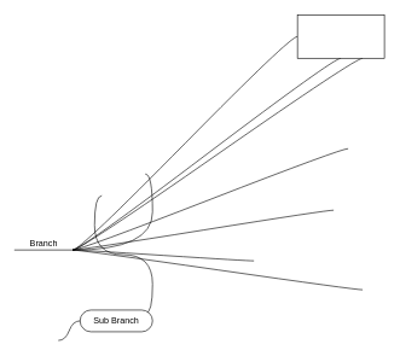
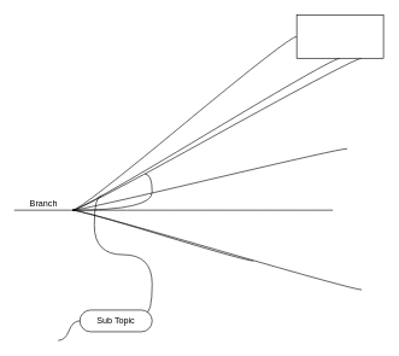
  <mxCell id="0" />
  <mxCell id="1" parent="0" />
  <mxCell id="2" style="edgeStyle=entityRelationEdgeStyle;rounded=0;orthogonalLoop=1;jettySize=auto;html=1;startArrow=none;endArrow=none;segment=10;curved=1;sourcePerimeterSpacing=0;targetPerimeterSpacing=0;entryX=0.5;entryY=1;entryDx=0;entryDy=0;" edge="1" parent="1" source="9" target="14"><mxGeometry relative="1" as="geometry"><mxPoint x="200" y="60" as="targetPoint" /><Array as="points"><mxPoint x="340" y="80" /><mxPoint x="340" y="130" /><mxPoint x="230" y="110" /><mxPoint x="330" y="150" /></Array></mxGeometry></mxCell>
  <mxCell id="3" style="edgeStyle=entityRelationEdgeStyle;rounded=0;orthogonalLoop=1;jettySize=auto;html=1;startArrow=none;endArrow=none;segment=10;curved=1;sourcePerimeterSpacing=0;targetPerimeterSpacing=0;" edge="1" parent="1" source="9"><mxGeometry relative="1" as="geometry"><mxPoint x="480" y="205" as="targetPoint" /></mxGeometry></mxCell>
  <mxCell id="4" style="edgeStyle=entityRelationEdgeStyle;rounded=0;orthogonalLoop=1;jettySize=auto;html=1;startArrow=none;endArrow=none;segment=10;curved=1;sourcePerimeterSpacing=0;targetPerimeterSpacing=0;" edge="1" parent="1" source="9"><mxGeometry relative="1" as="geometry"><mxPoint x="350" y="360" as="targetPoint" /></mxGeometry></mxCell>
  <mxCell id="5" style="edgeStyle=entityRelationEdgeStyle;rounded=0;orthogonalLoop=1;jettySize=auto;html=1;startArrow=none;endArrow=none;segment=10;curved=1;sourcePerimeterSpacing=0;targetPerimeterSpacing=0;entryX=0.75;entryY=1;entryDx=0;entryDy=0;" edge="1" parent="1" source="9" target="14"><mxGeometry relative="1" as="geometry"><mxPoint x="410" y="140" as="targetPoint" /></mxGeometry></mxCell>
  <mxCell id="6" style="edgeStyle=entityRelationEdgeStyle;rounded=0;orthogonalLoop=1;jettySize=auto;html=1;startArrow=none;endArrow=none;segment=10;curved=1;sourcePerimeterSpacing=0;targetPerimeterSpacing=0;" edge="1" parent="1" source="9"><mxGeometry relative="1" as="geometry"><mxPoint x="460" y="290" as="targetPoint" /></mxGeometry></mxCell>
  <mxCell id="7" style="edgeStyle=entityRelationEdgeStyle;rounded=0;orthogonalLoop=1;jettySize=auto;html=1;startArrow=none;endArrow=none;segment=10;curved=1;sourcePerimeterSpacing=0;targetPerimeterSpacing=0;" edge="1" parent="1" source="9"><mxGeometry relative="1" as="geometry"><mxPoint x="500" y="400" as="targetPoint" /></mxGeometry></mxCell>
  <mxCell id="8" style="edgeStyle=entityRelationEdgeStyle;rounded=0;orthogonalLoop=1;jettySize=auto;html=1;startArrow=none;endArrow=none;segment=10;curved=1;sourcePerimeterSpacing=0;targetPerimeterSpacing=0;entryX=0;entryY=0.5;entryDx=0;entryDy=0;" edge="1" parent="1" source="9" target="14"><mxGeometry relative="1" as="geometry" /></mxCell>
- <mxCell id="9" value="Branch" style="whiteSpace=wrap;html=1;shape=partialRectangle;top=0;left=0;bottom=1;right=0;points=[[0,1],[1,1]];fillColor=none;align=center;verticalAlign=bottom;routingCenterY=0.5;snapToPoint=1;recursiveResize=0;autosize=1;treeFolding=1;treeMoving=1;newEdgeStyle={&quot;edgeStyle&quot;:&quot;entityRelationEdgeStyle&quot;,&quot;startArrow&quot;:&quot;none&quot;,&quot;endArrow&quot;:&quot;none&quot;,&quot;segment&quot;:10,&quot;curved&quot;:1,&quot;sourcePerimeterSpacing&quot;:0,&quot;targetPerimeterSpacing&quot;:0};direction=east;" vertex="1" parent="1"><mxGeometry x="20" y="315" width="80" height="30" as="geometry" /></mxCell>
+ <mxCell id="9" value="Branch" style="whiteSpace=wrap;html=1;shape=partialRectangle;top=0;left=0;bottom=1;right=0;points=[[0,1],[1,1]];fillColor=none;align=center;verticalAlign=bottom;routingCenterY=0.5;snapToPoint=1;recursiveResize=0;autosize=1;treeFolding=1;treeMoving=1;newEdgeStyle={&quot;edgeStyle&quot;:&quot;entityRelationEdgeStyle&quot;,&quot;startArrow&quot;:&quot;none&quot;,&quot;endArrow&quot;:&quot;none&quot;,&quot;segment&quot;:10,&quot;curved&quot;:1,&quot;sourcePerimeterSpacing&quot;:0,&quot;targetPerimeterSpacing&quot;:0};direction=east;" vertex="1" parent="1"><mxGeometry x="20" y="260" width="80" height="30" as="geometry" /></mxCell>
  <mxCell id="10" value="" style="edgeStyle=entityRelationEdgeStyle;startArrow=none;endArrow=none;segment=10;curved=1;sourcePerimeterSpacing=0;targetPerimeterSpacing=0;rounded=0;" edge="1" target="9" parent="1"><mxGeometry relative="1" as="geometry"><mxPoint x="200" y="240" as="sourcePoint" /></mxGeometry></mxCell>
  <mxCell id="11" style="edgeStyle=entityRelationEdgeStyle;rounded=0;orthogonalLoop=1;jettySize=auto;html=1;startArrow=none;endArrow=none;segment=10;curved=1;sourcePerimeterSpacing=0;targetPerimeterSpacing=0;" edge="1" parent="1"><mxGeometry relative="1" as="geometry"><mxPoint x="140" y="270" as="targetPoint" /><mxPoint x="200" y="433" as="sourcePoint" /><Array as="points"><mxPoint x="130" y="260" /></Array></mxGeometry></mxCell>
- <mxCell id="12" value="Sub Branch" style="whiteSpace=wrap;html=1;rounded=1;arcSize=50;align=center;verticalAlign=middle;strokeWidth=1;autosize=1;spacing=4;treeFolding=1;treeMoving=1;newEdgeStyle={&quot;edgeStyle&quot;:&quot;entityRelationEdgeStyle&quot;,&quot;startArrow&quot;:&quot;none&quot;,&quot;endArrow&quot;:&quot;none&quot;,&quot;segment&quot;:10,&quot;curved&quot;:1,&quot;sourcePerimeterSpacing&quot;:0,&quot;targetPerimeterSpacing&quot;:0};" vertex="1" parent="1"><mxGeometry x="110" y="428" width="100" height="30" as="geometry" /></mxCell>
+ <mxCell id="12" value="Sub Topic" style="whiteSpace=wrap;html=1;rounded=1;arcSize=50;align=center;verticalAlign=middle;strokeWidth=1;autosize=1;spacing=4;treeFolding=1;treeMoving=1;newEdgeStyle={&quot;edgeStyle&quot;:&quot;entityRelationEdgeStyle&quot;,&quot;startArrow&quot;:&quot;none&quot;,&quot;endArrow&quot;:&quot;none&quot;,&quot;segment&quot;:10,&quot;curved&quot;:1,&quot;sourcePerimeterSpacing&quot;:0,&quot;targetPerimeterSpacing&quot;:0};" vertex="1" parent="1"><mxGeometry x="110" y="428" width="100" height="30" as="geometry" /></mxCell>
  <mxCell id="13" value="" style="edgeStyle=entityRelationEdgeStyle;startArrow=none;endArrow=none;segment=10;curved=1;sourcePerimeterSpacing=0;targetPerimeterSpacing=0;rounded=0;" edge="1" target="12" parent="1"><mxGeometry relative="1" as="geometry"><mxPoint x="80" y="470" as="sourcePoint" /></mxGeometry></mxCell>
  <mxCell id="14" value="" style="rounded=0;whiteSpace=wrap;html=1;" vertex="1" parent="1"><mxGeometry x="410" y="20" width="120" height="60" as="geometry" /></mxCell>
